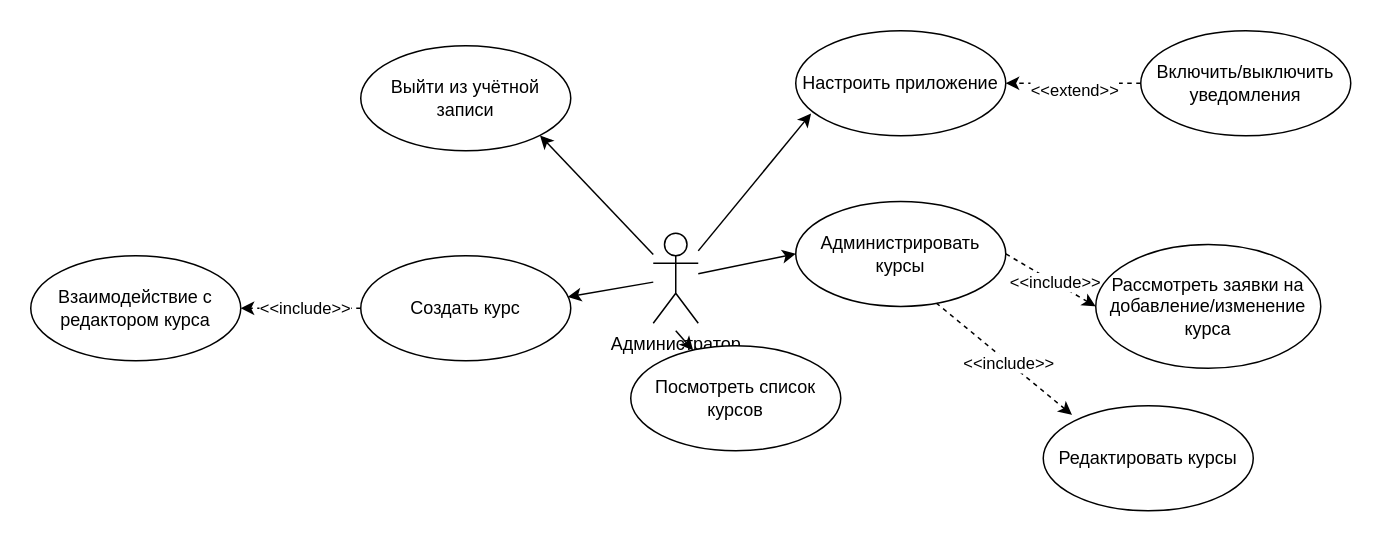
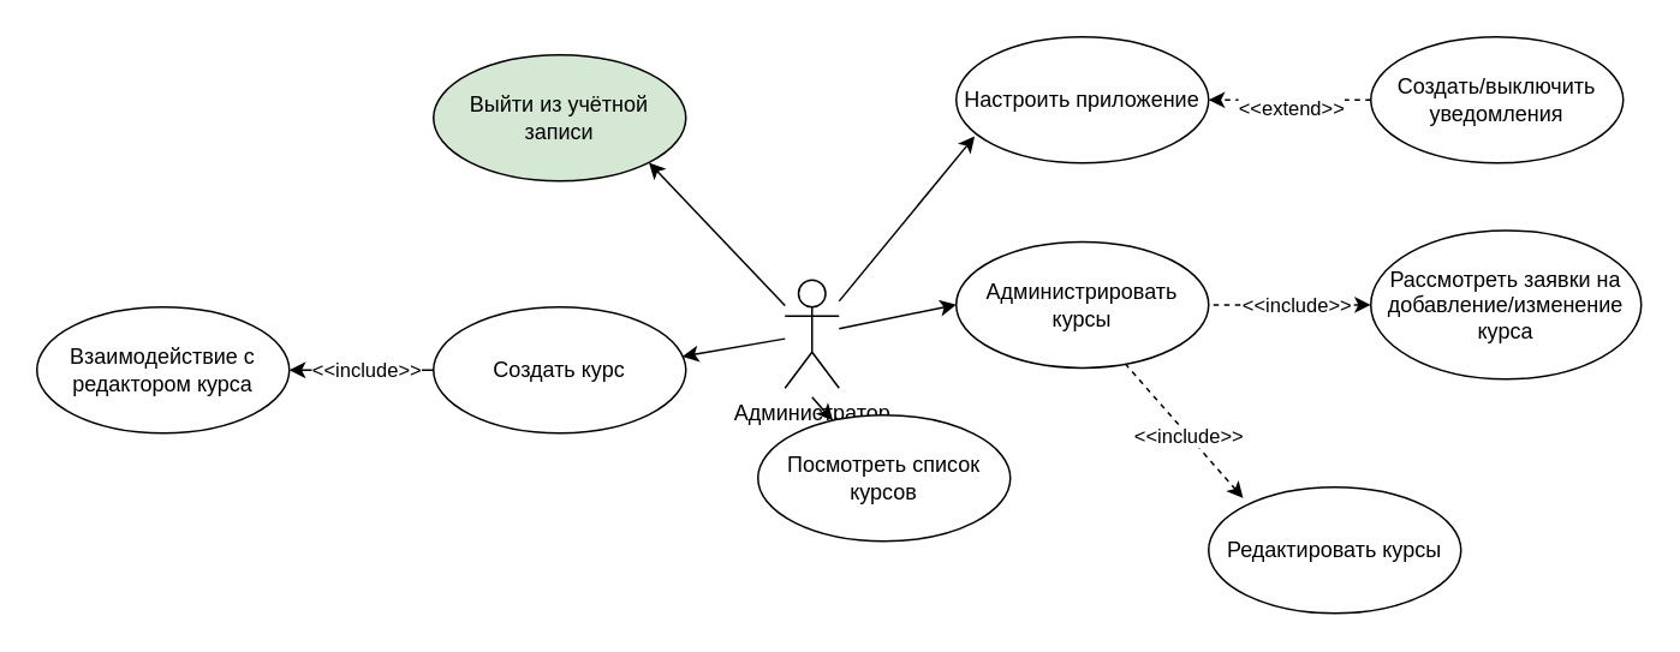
  <mxCell id="0" />
  <mxCell id="1" parent="0" />
  <mxCell id="2" value="Администрировать курсы" style="ellipse;whiteSpace=wrap;html=1;" parent="1" vertex="1"><mxGeometry x="530" y="133.75" width="140" height="70" as="geometry" /></mxCell>
  <mxCell id="3" style="rounded=0;orthogonalLoop=1;jettySize=auto;html=1;entryX=1;entryY=1;entryDx=0;entryDy=0;" parent="1" source="5" target="6" edge="1"><mxGeometry relative="1" as="geometry" /></mxCell>
  <mxCell id="4" style="rounded=0;orthogonalLoop=1;jettySize=auto;html=1;entryX=0;entryY=0.5;entryDx=0;entryDy=0;" parent="1" source="5" target="2" edge="1"><mxGeometry relative="1" as="geometry"><mxPoint x="550.14" y="162.84" as="targetPoint" /></mxGeometry></mxCell>
  <mxCell id="5" value="Администратор" style="shape=umlActor;verticalLabelPosition=bottom;verticalAlign=top;html=1;" parent="1" vertex="1"><mxGeometry x="435" y="155" width="30" height="60" as="geometry" /></mxCell>
- <mxCell id="6" value="Выйти из учётной записи" style="ellipse;whiteSpace=wrap;html=1;" parent="1" vertex="1"><mxGeometry x="240" y="30" width="140" height="70" as="geometry" /></mxCell>
+ <mxCell id="6" value="Выйти из учётной записи" style="ellipse;whiteSpace=wrap;html=1;fillColor=#d5e8d4;" parent="1" vertex="1"><mxGeometry x="240" y="30" width="140" height="70" as="geometry" /></mxCell>
  <mxCell id="7" style="rounded=0;orthogonalLoop=1;jettySize=auto;html=1;exitX=0;exitY=0.5;exitDx=0;exitDy=0;dashed=1;startArrow=classic;startFill=1;endArrow=none;endFill=0;entryX=1;entryY=0.5;entryDx=0;entryDy=0;" parent="1" source="9" target="2" edge="1"><mxGeometry relative="1" as="geometry" /></mxCell>
  <mxCell id="8" value="&amp;lt;&amp;lt;include&amp;gt;&amp;gt;" style="edgeLabel;html=1;align=center;verticalAlign=middle;resizable=0;points=[];" parent="7" vertex="1" connectable="0"><mxGeometry x="-0.065" relative="1" as="geometry"><mxPoint as="offset" /></mxGeometry></mxCell>
- <mxCell id="9" value="Рассмотреть заявки на добавление/изменение курса" style="ellipse;whiteSpace=wrap;html=1;" parent="1" vertex="1"><mxGeometry x="730" y="162.5" width="150" height="82.5" as="geometry" /></mxCell>
+ <mxCell id="9" value="Рассмотреть заявки на добавление/изменение курса" style="ellipse;whiteSpace=wrap;html=1;" parent="1" vertex="1"><mxGeometry x="760" y="127.5" width="150" height="82.5" as="geometry" /></mxCell>
  <mxCell id="10" style="rounded=0;orthogonalLoop=1;jettySize=auto;html=1;entryX=0.073;entryY=0.788;entryDx=0;entryDy=0;entryPerimeter=0;" parent="1" source="5" target="12" edge="1"><mxGeometry relative="1" as="geometry"><mxPoint x="465" y="167" as="sourcePoint" /></mxGeometry></mxCell>
  <mxCell id="11" style="rounded=0;orthogonalLoop=1;jettySize=auto;html=1;entryX=0.986;entryY=0.392;entryDx=0;entryDy=0;entryPerimeter=0;" parent="1" source="5" target="16" edge="1"><mxGeometry relative="1" as="geometry"><mxPoint x="465" y="240" as="sourcePoint" /></mxGeometry></mxCell>
  <mxCell id="12" value="Настроить приложение" style="ellipse;whiteSpace=wrap;html=1;" parent="1" vertex="1"><mxGeometry x="530" y="20" width="140" height="70" as="geometry" /></mxCell>
  <mxCell id="13" style="rounded=0;orthogonalLoop=1;jettySize=auto;html=1;exitX=0;exitY=0.5;exitDx=0;exitDy=0;entryX=1;entryY=0.5;entryDx=0;entryDy=0;dashed=1;" parent="1" source="15" target="12" edge="1"><mxGeometry relative="1" as="geometry" /></mxCell>
  <mxCell id="14" value="&amp;lt;&amp;lt;extend&amp;gt;&amp;gt;" style="edgeLabel;html=1;align=center;verticalAlign=middle;resizable=0;points=[];" parent="13" vertex="1" connectable="0"><mxGeometry x="-0.022" y="4" relative="1" as="geometry"><mxPoint x="-1" as="offset" /></mxGeometry></mxCell>
- <mxCell id="15" value="Включить/выключить уведомления" style="ellipse;whiteSpace=wrap;html=1;" parent="1" vertex="1"><mxGeometry x="760" y="20" width="140" height="70" as="geometry" /></mxCell>
+ <mxCell id="15" value="Создать/выключить уведомления" style="ellipse;whiteSpace=wrap;html=1;" parent="1" vertex="1"><mxGeometry x="760" y="20" width="140" height="70" as="geometry" /></mxCell>
  <mxCell id="16" value="Создать курс" style="ellipse;whiteSpace=wrap;html=1;" vertex="1" parent="1"><mxGeometry x="240" y="170" width="140" height="70" as="geometry" /></mxCell>
  <mxCell id="17" value="Взаимодействие с редактором курса" style="ellipse;whiteSpace=wrap;html=1;" vertex="1" parent="1"><mxGeometry x="20" y="170" width="140" height="70" as="geometry" /></mxCell>
- <mxCell id="18" style="rounded=0;orthogonalLoop=1;jettySize=auto;html=1;exitX=0;exitY=0.5;exitDx=0;exitDy=0;dashed=1;" edge="1" parent="1" source="16" target="17"><mxGeometry relative="1" as="geometry"><mxPoint x="60" y="340" as="sourcePoint" /><mxPoint x="90" y="390" as="targetPoint" /></mxGeometry></mxCell>
+ <mxCell id="18" style="rounded=0;orthogonalLoop=1;jettySize=auto;html=1;exitX=0;exitY=0.5;exitDx=0;exitDy=0;dashed=0;" edge="1" parent="1" source="16" target="17"><mxGeometry relative="1" as="geometry"><mxPoint x="60" y="340" as="sourcePoint" /><mxPoint x="90" y="390" as="targetPoint" /></mxGeometry></mxCell>
  <mxCell id="19" value="&amp;lt;&amp;lt;include&amp;gt;&amp;gt;" style="edgeLabel;html=1;align=center;verticalAlign=middle;resizable=0;points=[];" vertex="1" connectable="0" parent="18"><mxGeometry x="-0.048" y="-3" relative="1" as="geometry"><mxPoint y="2" as="offset" /></mxGeometry></mxCell>
- <mxCell id="20" value="Редактировать курсы" style="ellipse;whiteSpace=wrap;html=1;" vertex="1" parent="1"><mxGeometry x="695" y="270" width="140" height="70" as="geometry" /></mxCell>
+ <mxCell id="20" value="Редактировать курсы" style="ellipse;whiteSpace=wrap;html=1;" vertex="1" parent="1"><mxGeometry x="670" y="270" width="140" height="70" as="geometry" /></mxCell>
  <mxCell id="21" style="rounded=0;orthogonalLoop=1;jettySize=auto;html=1;exitX=0.137;exitY=0.087;exitDx=0;exitDy=0;dashed=1;startArrow=classic;startFill=1;endArrow=none;endFill=0;entryX=0.671;entryY=0.971;entryDx=0;entryDy=0;entryPerimeter=0;exitPerimeter=0;" edge="1" parent="1" source="20" target="2"><mxGeometry relative="1" as="geometry"><mxPoint x="780" y="280" as="sourcePoint" /><mxPoint x="670" y="280" as="targetPoint" /></mxGeometry></mxCell>
  <mxCell id="22" value="&amp;lt;&amp;lt;include&amp;gt;&amp;gt;" style="edgeLabel;html=1;align=center;verticalAlign=middle;resizable=0;points=[];" vertex="1" connectable="0" parent="21"><mxGeometry x="-0.065" relative="1" as="geometry"><mxPoint as="offset" /></mxGeometry></mxCell>
  <mxCell id="23" value="Посмотреть список курсов" style="ellipse;whiteSpace=wrap;html=1;" vertex="1" parent="1"><mxGeometry x="420" y="230" width="140" height="70" as="geometry" /></mxCell>
  <mxCell id="24" style="rounded=0;orthogonalLoop=1;jettySize=auto;html=1;" edge="1" parent="1" target="23"><mxGeometry relative="1" as="geometry"><mxPoint x="450" y="220" as="sourcePoint" /><mxPoint x="320" y="358" as="targetPoint" /></mxGeometry></mxCell>
